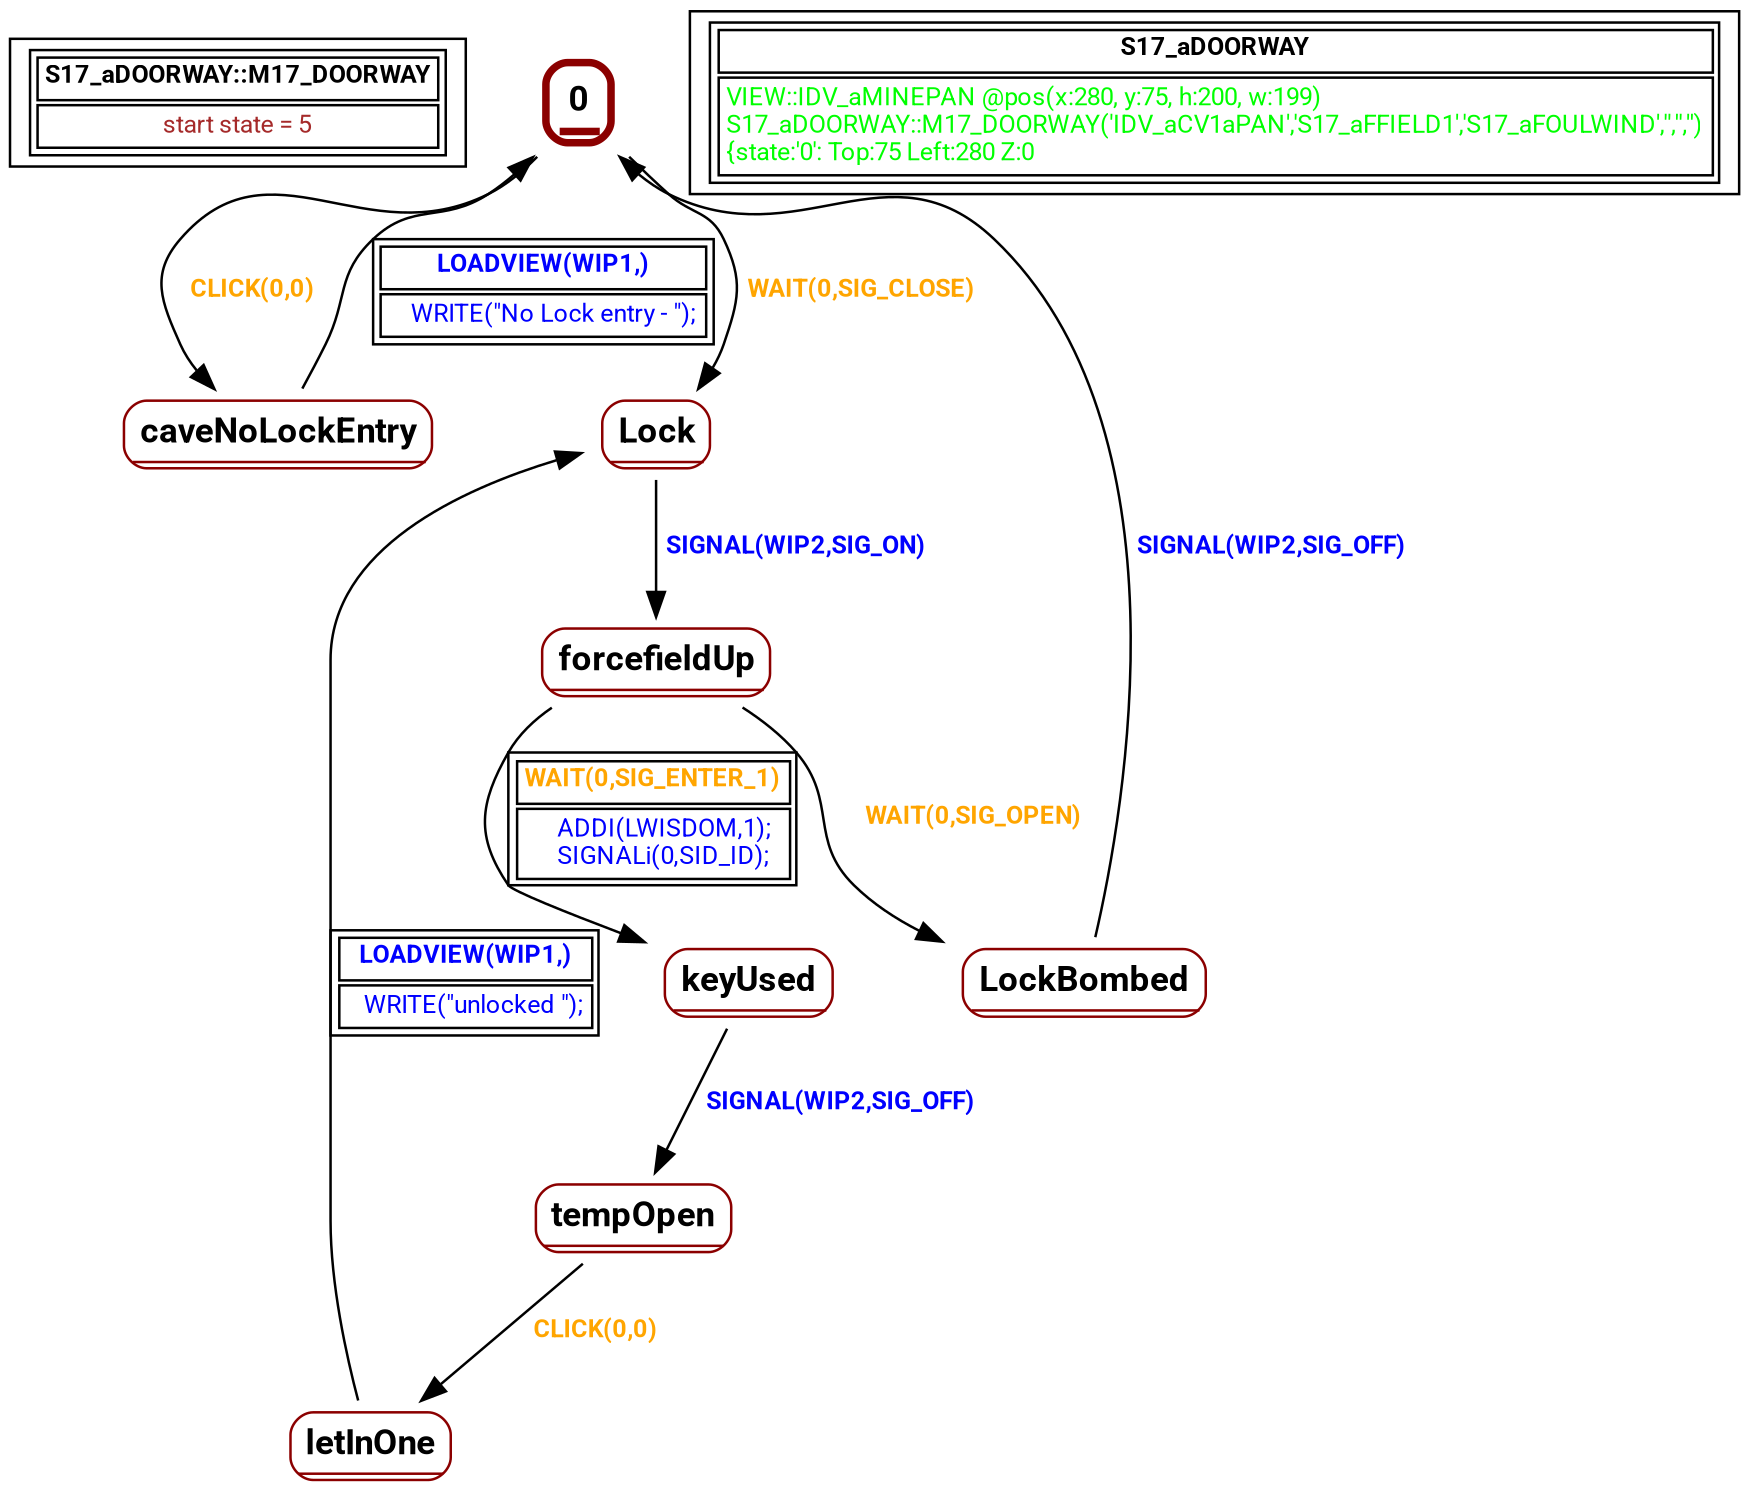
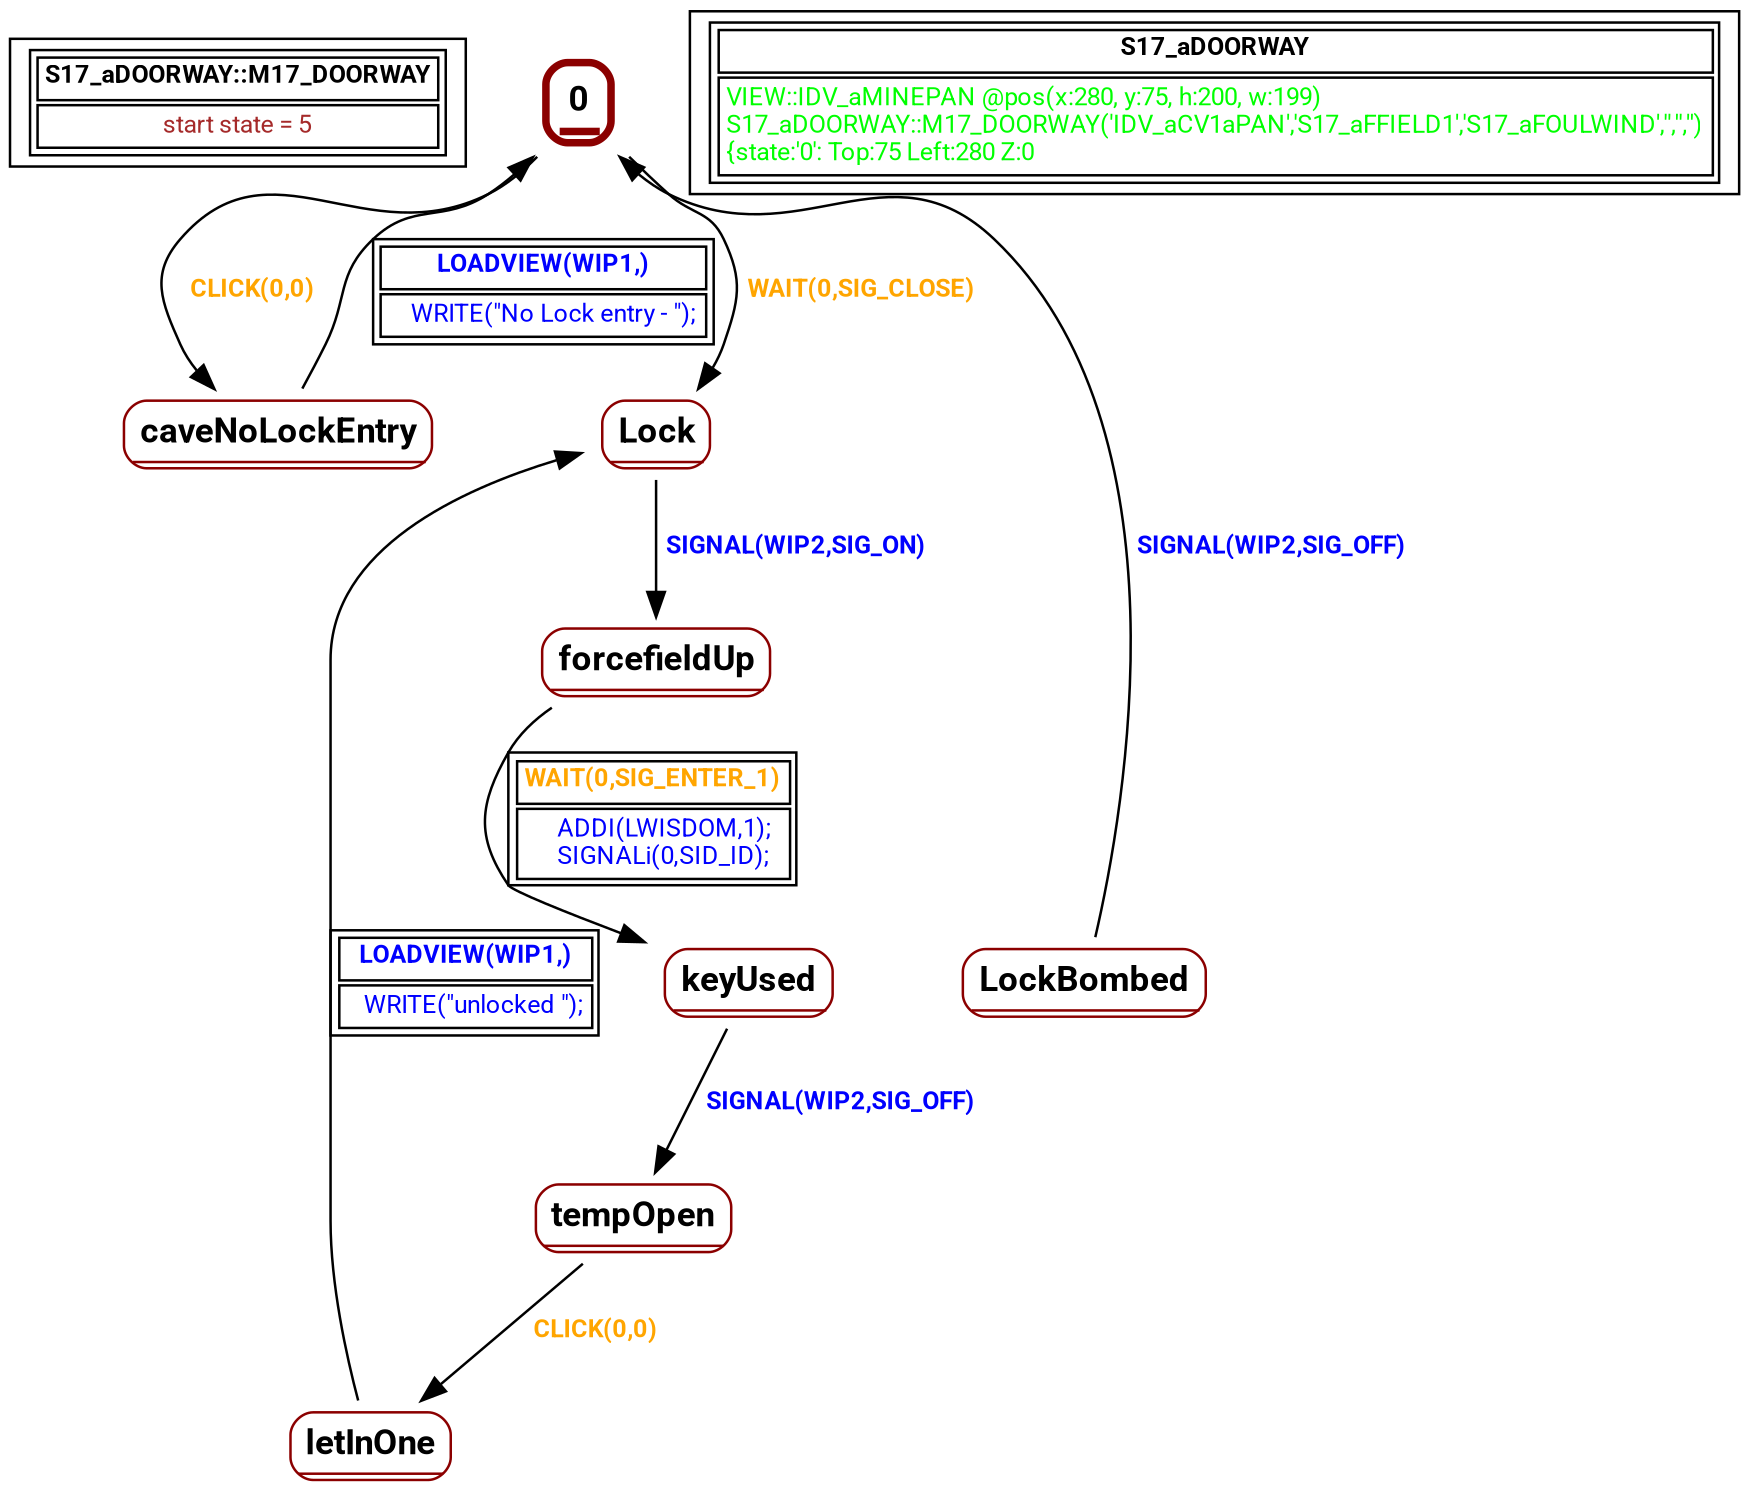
  digraph {
    fontname=Roboto
    node [fontname=Roboto fontsize=14 shape=none]
    edge [fontcolor=orange fontname=Roboto fontsize=10]
    n1 [fontsize=10 label=< <table border="1"><tr><td><b>S17_aDOORWAY::M17_DOORWAY<br align="left"/></b></td></tr> <tr><td><font point-size="10" color ="brown">start state = 5<br align="left"/></font></td></tr></table>> shape=record]
    n2 [label=< <table border="3" color="darkred" style="rounded"><tr><td sides="b"><b>0<br align="left"/></b></td></tr> </table>>]
    n3 [label=< <table border="1" color="darkred" style="rounded"><tr><td sides="b"><b>caveNoLockEntry<br align="left"/></b></td></tr> </table>>]
    n4 [label=< <table border="1" color="darkred" style="rounded"><tr><td sides="b"><b>Lock<br align="left"/></b></td></tr> </table>>]
    n5 [label=< <table border="1" color="darkred" style="rounded"><tr><td sides="b"><b>forcefieldUp<br align="left"/></b></td></tr> </table>>]
    n6 [label=< <table border="1" color="darkred" style="rounded"><tr><td sides="b"><b>LockBombed<br align="left"/></b></td></tr> </table>>]
    n7 [label=< <table border="1" color="darkred" style="rounded"><tr><td sides="b"><b>keyUsed<br align="left"/></b></td></tr> </table>>]
    n8 [label=< <table border="1" color="darkred" style="rounded"><tr><td sides="b"><b>tempOpen<br align="left"/></b></td></tr> </table>>]
    n9 [label=< <table border="1" color="darkred" style="rounded"><tr><td sides="b"><b>letInOne<br align="left"/></b></td></tr> </table>>]
    n10 [fontsize=10 label=< <table border="1"><tr><td><b>S17_aDOORWAY<br align="left"/></b></td></tr> <tr><td><font point-size="10" color ="green">VIEW::IDV_aMINEPAN @pos(x:280, y:75, h:200, w:199)<br align="left"/>S17_aDOORWAY::M17_DOORWAY(&apos;IDV_aCV1aPAN&apos;,&apos;S17_aFFIELD1&apos;,&apos;S17_aFOULWIND&apos;,&apos;&apos;,&apos;&apos;,&apos;&apos;)<br align="left"/>			&#123;state:&apos;0&apos;: Top:75 Left:280 Z:0<br align="left"/></font></td></tr></table>> shape=record]
    n2 -> n3 [label=< <table border="0"><tr><td><b>CLICK(0,0)<br align="left"/></b></td></tr> </table>>]
    n2 -> n4 [label=< <table border="0"><tr><td><b>WAIT(0,SIG_CLOSE)<br align="left"/></b></td></tr> </table>>]
    n3 -> n2 [fontcolor=blue label=< <table border="1"><tr><td><b>LOADVIEW(WIP1,)<br align="left"/></b></td></tr> <tr><td><font point-size="10" color ="blue">    WRITE(&quot;No Lock entry - &quot;);<br align="left"/></font></td></tr></table>>]
    n4 -> n5 [fontcolor=blue label=< <table border="0"><tr><td><b>SIGNAL(WIP2,SIG_ON)<br align="left"/></b></td></tr> </table>>]
-   n5 -> n6 [label=< <table border="0"><tr><td><b>WAIT(0,SIG_OPEN)<br align="left"/></b></td></tr> </table>>]
    n5 -> n7 [label=< <table border="1"><tr><td><b>WAIT(0,SIG_ENTER_1)<br align="left"/></b></td></tr> <tr><td><font point-size="10" color ="blue">    ADDI(LWISDOM,1);<br align="left"/>    SIGNALi(0,SID_ID);<br align="left"/></font></td></tr></table>>]
    n6 -> n2 [fontcolor=blue label=< <table border="0"><tr><td><b>SIGNAL(WIP2,SIG_OFF)<br align="left"/></b></td></tr> </table>>]
    n7 -> n8 [fontcolor=blue label=< <table border="0"><tr><td><b>SIGNAL(WIP2,SIG_OFF)<br align="left"/></b></td></tr> </table>>]
    n8 -> n9 [label=< <table border="0"><tr><td><b>CLICK(0,0)<br align="left"/></b></td></tr> </table>>]
    n9 -> n4 [fontcolor=blue label=< <table border="1"><tr><td><b>LOADVIEW(WIP1,)<br align="left"/></b></td></tr> <tr><td><font point-size="10" color ="blue">   WRITE(&quot;unlocked &quot;);<br align="left"/></font></td></tr></table>>]
  }
